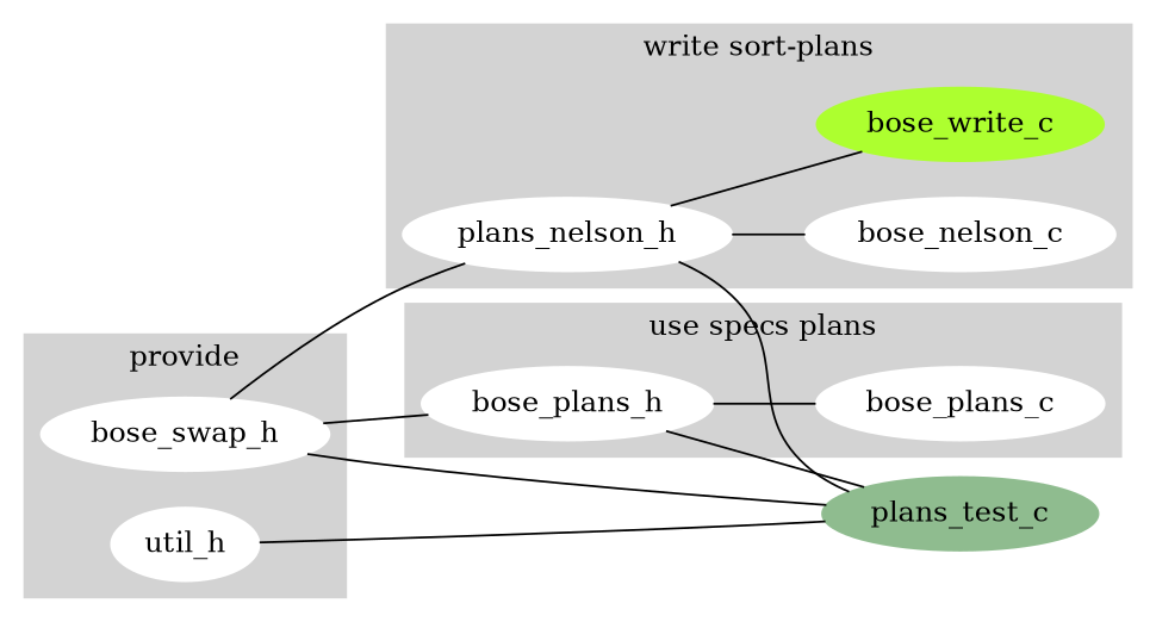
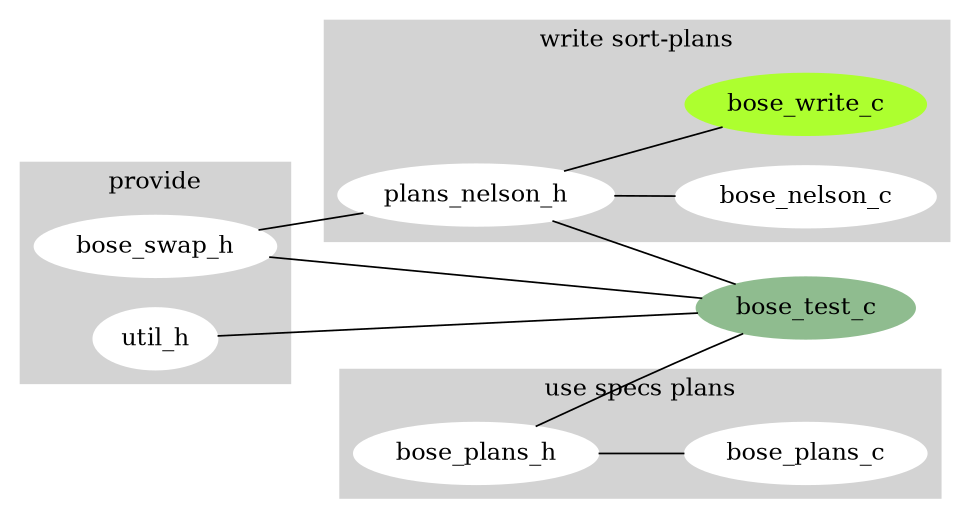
  graph {
    rankdir=RL
    node [color=white style=filled]
    bose_write_c [color=greenyellow]
    n2 [label=plans_nelson_h]
    bose_nelson_c
    util_h
    bose_swap_h
    bose_plans_h
    bose_plans_c
-   bose_test_c [color=darkseagreen label=plans_test_c]
+   bose_test_c [color=darkseagreen]
    subgraph cluster_1 {
      color=lightgrey
      label="write sort-plans"
      style=filled
      bose_write_c
      n2
      bose_nelson_c
    }
    subgraph cluster_2 {
      color=lightgrey
      label=provide
      style=filled
      util_h
      bose_swap_h
    }
    subgraph cluster_3 {
      color=lightgrey
      label="use specs plans"
      style=filled
      bose_plans_h
      bose_plans_c
    }
    bose_write_c -- n2
    n2 -- bose_swap_h
    bose_nelson_c -- n2
-   bose_plans_h -- bose_swap_h
    bose_plans_c -- bose_plans_h
    bose_test_c -- n2
    bose_test_c -- util_h
    bose_test_c -- bose_swap_h
    bose_test_c -- bose_plans_h
  }
